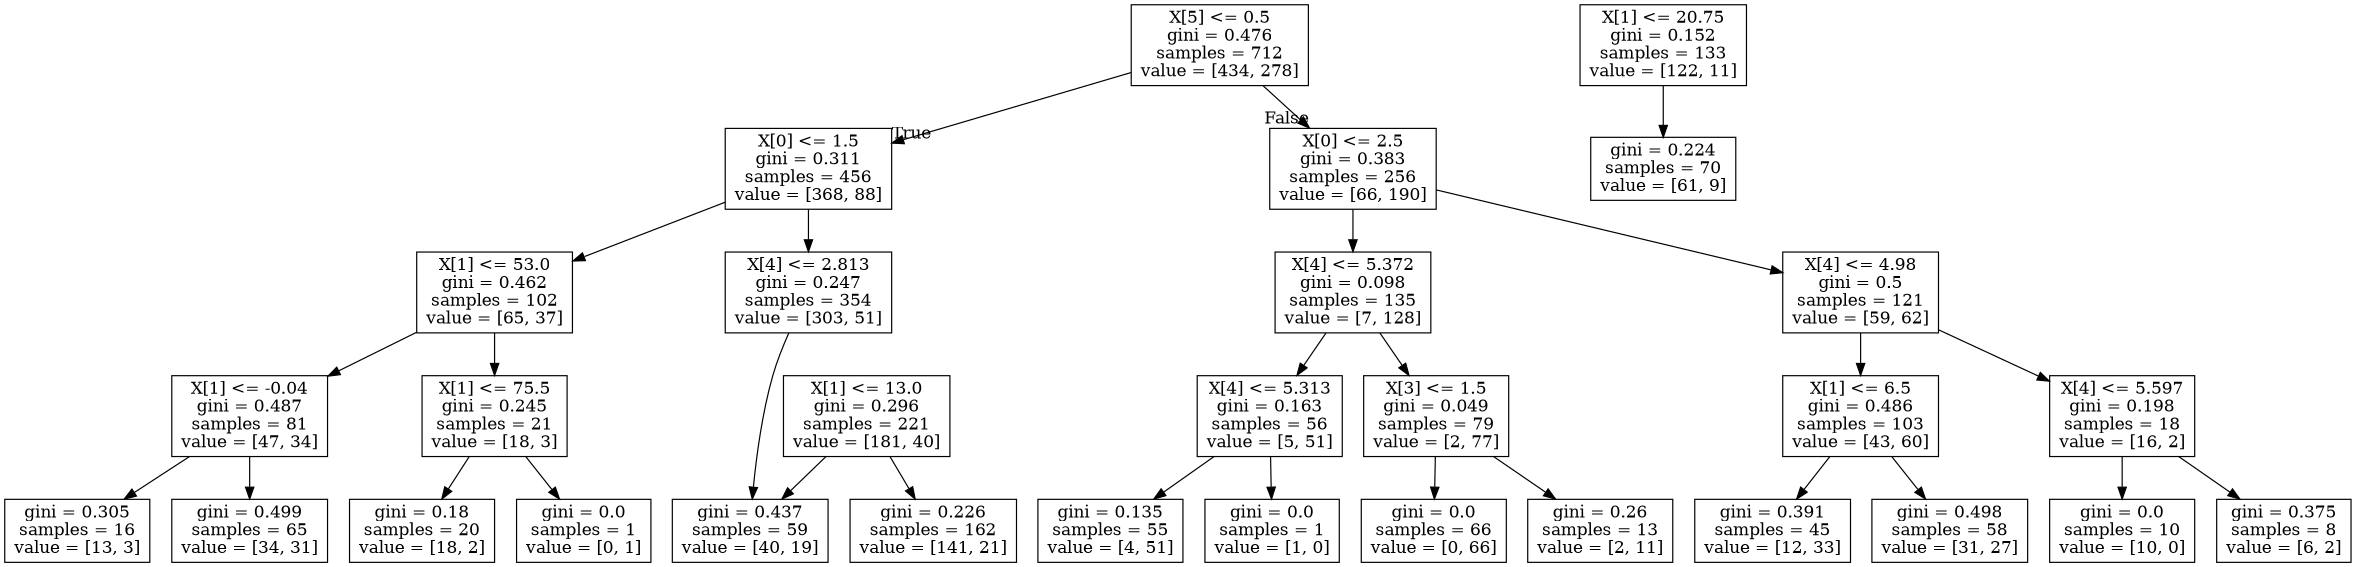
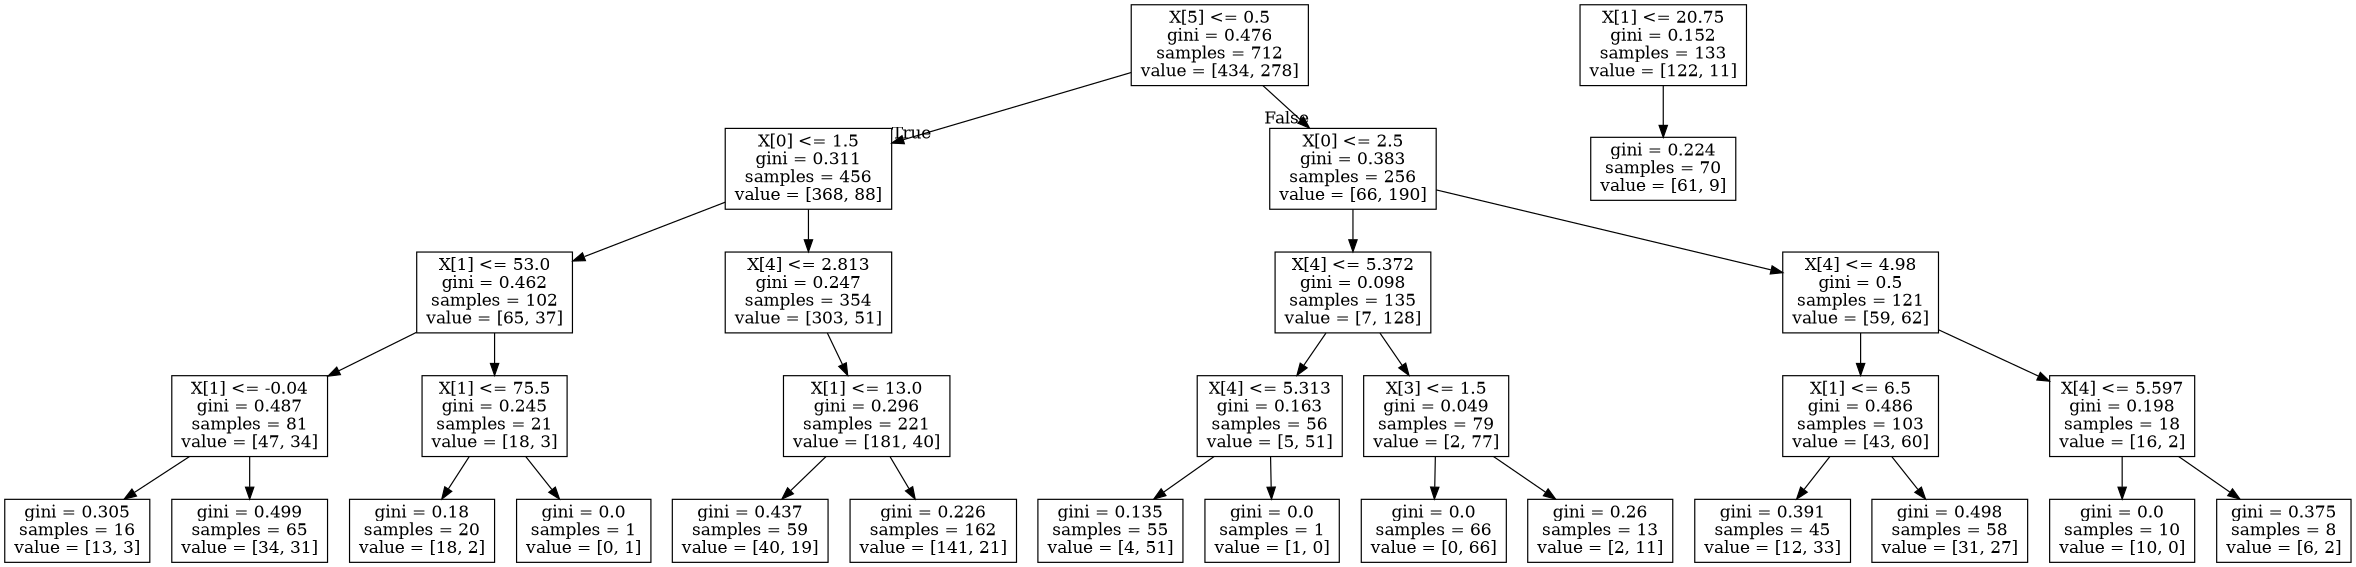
  digraph {
    node [shape=box]
    n1 [label="X[5] <= 0.5\ngini = 0.476\nsamples = 712\nvalue = [434, 278]"]
    n2 [label="X[0] <= 1.5\ngini = 0.311\nsamples = 456\nvalue = [368, 88]"]
    n3 [label="X[0] <= 2.5\ngini = 0.383\nsamples = 256\nvalue = [66, 190]"]
    n4 [label="X[1] <= 53.0\ngini = 0.462\nsamples = 102\nvalue = [65, 37]"]
    n5 [label="X[4] <= 2.813\ngini = 0.247\nsamples = 354\nvalue = [303, 51]"]
    n6 [label="X[4] <= 5.372\ngini = 0.098\nsamples = 135\nvalue = [7, 128]"]
    n7 [label="X[4] <= 4.98\ngini = 0.5\nsamples = 121\nvalue = [59, 62]"]
    n8 [label="X[1] <= -0.04\ngini = 0.487\nsamples = 81\nvalue = [47, 34]"]
    n9 [label="X[1] <= 75.5\ngini = 0.245\nsamples = 21\nvalue = [18, 3]"]
    n10 [label="X[1] <= 13.0\ngini = 0.296\nsamples = 221\nvalue = [181, 40]"]
    n11 [label="gini = 0.305\nsamples = 16\nvalue = [13, 3]"]
    n12 [label="gini = 0.499\nsamples = 65\nvalue = [34, 31]"]
    n13 [label="gini = 0.18\nsamples = 20\nvalue = [18, 2]"]
    n14 [label="gini = 0.0\nsamples = 1\nvalue = [0, 1]"]
    n15 [label="X[1] <= 20.75\ngini = 0.152\nsamples = 133\nvalue = [122, 11]"]
    n16 [label="gini = 0.224\nsamples = 70\nvalue = [61, 9]"]
    n17 [label="gini = 0.437\nsamples = 59\nvalue = [40, 19]"]
    n18 [label="gini = 0.226\nsamples = 162\nvalue = [141, 21]"]
    n19 [label="X[4] <= 5.313\ngini = 0.163\nsamples = 56\nvalue = [5, 51]"]
    n20 [label="X[3] <= 1.5\ngini = 0.049\nsamples = 79\nvalue = [2, 77]"]
    n21 [label="X[1] <= 6.5\ngini = 0.486\nsamples = 103\nvalue = [43, 60]"]
    n22 [label="X[4] <= 5.597\ngini = 0.198\nsamples = 18\nvalue = [16, 2]"]
    n23 [label="gini = 0.135\nsamples = 55\nvalue = [4, 51]"]
    n24 [label="gini = 0.0\nsamples = 1\nvalue = [1, 0]"]
    n25 [label="gini = 0.0\nsamples = 66\nvalue = [0, 66]"]
    n26 [label="gini = 0.26\nsamples = 13\nvalue = [2, 11]"]
    n27 [label="gini = 0.391\nsamples = 45\nvalue = [12, 33]"]
    n28 [label="gini = 0.498\nsamples = 58\nvalue = [31, 27]"]
    n29 [label="gini = 0.0\nsamples = 10\nvalue = [10, 0]"]
    n30 [label="gini = 0.375\nsamples = 8\nvalue = [6, 2]"]
    n1 -> n2 [headlabel=True labelangle=45 labeldistance=2.5]
    n1 -> n3 [headlabel=False labelangle=-45 labeldistance=2.5]
    n2 -> n4
    n2 -> n5
    n3 -> n6
    n3 -> n7
    n4 -> n8
    n4 -> n9
-   n5 -> n17
+   n5 -> n10
    n6 -> n19
    n6 -> n20
    n7 -> n21
    n7 -> n22
    n8 -> n11
    n8 -> n12
    n9 -> n13
    n9 -> n14
    n10 -> n17
    n10 -> n18
    n15 -> n16
    n19 -> n23
    n19 -> n24
    n20 -> n25
    n20 -> n26
    n21 -> n27
    n21 -> n28
    n22 -> n29
    n22 -> n30
  }
